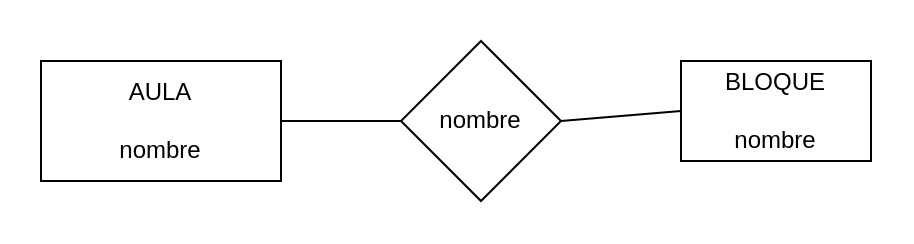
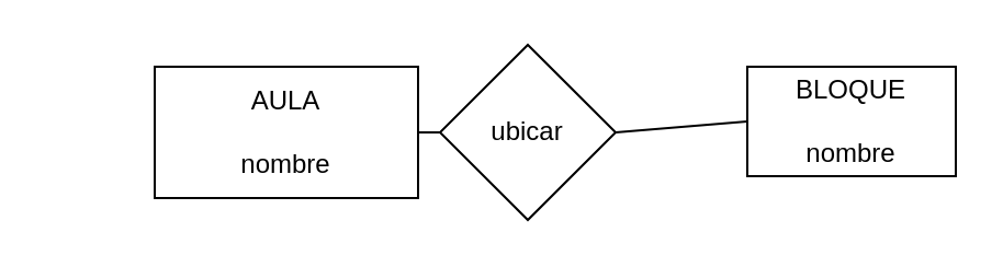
  <mxCell id="0" />
  <mxCell id="1" parent="0" />
- <mxCell id="2" value="&lt;div&gt;AULA&lt;/div&gt;&lt;div&gt;&lt;br&gt;&lt;/div&gt;&lt;div&gt;nombre&lt;br&gt;&lt;/div&gt;" style="rounded=0;whiteSpace=wrap;html=1;" vertex="1" parent="1"><mxGeometry x="20" y="30" width="120" height="60" as="geometry" /></mxCell>
+ <mxCell id="2" value="&lt;div&gt;AULA&lt;/div&gt;&lt;div&gt;&lt;br&gt;&lt;/div&gt;&lt;div&gt;nombre&lt;br&gt;&lt;/div&gt;" style="rounded=0;whiteSpace=wrap;html=1;" vertex="1" parent="1"><mxGeometry x="70" y="30" width="120" height="60" as="geometry" /></mxCell>
  <mxCell id="3" value="&lt;div&gt;BLOQUE&lt;/div&gt;&lt;div&gt;&lt;br&gt;&lt;/div&gt;&lt;div&gt;nombre&lt;br&gt;&lt;/div&gt;" style="rounded=0;whiteSpace=wrap;html=1;" vertex="1" parent="1"><mxGeometry x="340" y="30" width="95" height="50" as="geometry" /></mxCell>
- <mxCell id="4" value="nombre" style="rhombus;whiteSpace=wrap;html=1;" vertex="1" parent="1"><mxGeometry x="200" y="20" width="80" height="80" as="geometry" /></mxCell>
+ <mxCell id="4" value="ubicar" style="rhombus;whiteSpace=wrap;html=1;" vertex="1" parent="1"><mxGeometry x="200" y="20" width="80" height="80" as="geometry" /></mxCell>
  <mxCell id="5" value="" style="endArrow=none;html=1;rounded=0;exitX=1;exitY=0.5;exitDx=0;exitDy=0;" edge="1" parent="1" source="2" target="4"><mxGeometry width="50" height="50" relative="1" as="geometry"><mxPoint x="290" y="230" as="sourcePoint" /><mxPoint x="340" y="180" as="targetPoint" /></mxGeometry></mxCell>
  <mxCell id="6" value="" style="endArrow=none;html=1;rounded=0;exitX=1;exitY=0.5;exitDx=0;exitDy=0;entryX=0;entryY=0.5;entryDx=0;entryDy=0;" edge="1" parent="1" source="4" target="3"><mxGeometry width="50" height="50" relative="1" as="geometry"><mxPoint x="290" y="230" as="sourcePoint" /><mxPoint x="340" y="180" as="targetPoint" /></mxGeometry></mxCell>
